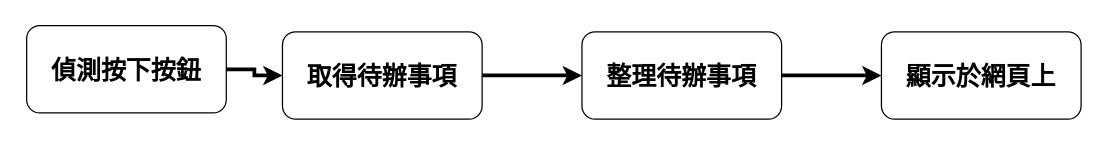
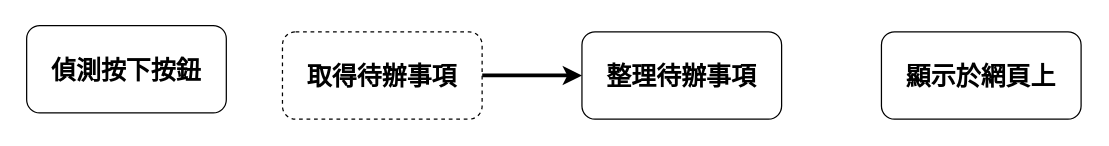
  <mxCell id="0" />
  <mxCell id="1" parent="0" />
- <mxCell id="2" style="edgeStyle=orthogonalEdgeStyle;rounded=0;orthogonalLoop=1;jettySize=auto;html=1;exitX=1;exitY=0.5;exitDx=0;exitDy=0;entryX=0;entryY=0.5;entryDx=0;entryDy=0;strokeWidth=3;" parent="1" source="3" target="5" edge="1"><mxGeometry relative="1" as="geometry" /></mxCell>
  <mxCell id="3" value="&lt;span style=&quot;font-size: 20px&quot;&gt;偵測按下按鈕&lt;br&gt;&lt;/span&gt;" style="rounded=1;whiteSpace=wrap;html=1;fontFamily=微軟正黑體;fontSize=24;fontStyle=1;" parent="1" vertex="1"><mxGeometry x="20" y="20" width="160" height="70" as="geometry" /></mxCell>
  <mxCell id="4" value="" style="edgeStyle=orthogonalEdgeStyle;rounded=0;orthogonalLoop=1;jettySize=auto;html=1;strokeWidth=3;" edge="1" parent="1" source="5" target="7"><mxGeometry relative="1" as="geometry" /></mxCell>
- <mxCell id="5" value="&lt;span style=&quot;font-size: 20px&quot;&gt;取得待辦事項&lt;br&gt;&lt;/span&gt;" style="rounded=1;whiteSpace=wrap;html=1;fontFamily=微軟正黑體;fontSize=24;fontStyle=1;" parent="1" vertex="1"><mxGeometry x="225" y="25" width="160" height="70" as="geometry" /></mxCell>
- <mxCell id="6" value="" style="edgeStyle=orthogonalEdgeStyle;rounded=0;orthogonalLoop=1;jettySize=auto;html=1;strokeWidth=3;" edge="1" parent="1" source="7" target="8"><mxGeometry relative="1" as="geometry" /></mxCell>
+ <mxCell id="5" value="&lt;span style=&quot;font-size: 20px&quot;&gt;取得待辦事項&lt;br&gt;&lt;/span&gt;" style="rounded=1;whiteSpace=wrap;html=1;fontFamily=微軟正黑體;fontSize=24;fontStyle=1;dashed=1;" parent="1" vertex="1"><mxGeometry x="225" y="25" width="160" height="70" as="geometry" /></mxCell>
  <mxCell id="7" value="&lt;span style=&quot;font-size: 20px&quot;&gt;整理待辦事項&lt;br&gt;&lt;/span&gt;" style="rounded=1;whiteSpace=wrap;html=1;fontFamily=微軟正黑體;fontSize=24;fontStyle=1;" vertex="1" parent="1"><mxGeometry x="465" y="25" width="160" height="70" as="geometry" /></mxCell>
  <mxCell id="8" value="&lt;span style=&quot;font-size: 20px&quot;&gt;顯示於網頁上&lt;br&gt;&lt;/span&gt;" style="rounded=1;whiteSpace=wrap;html=1;fontFamily=微軟正黑體;fontSize=24;fontStyle=1;" vertex="1" parent="1"><mxGeometry x="705" y="25" width="160" height="70" as="geometry" /></mxCell>
